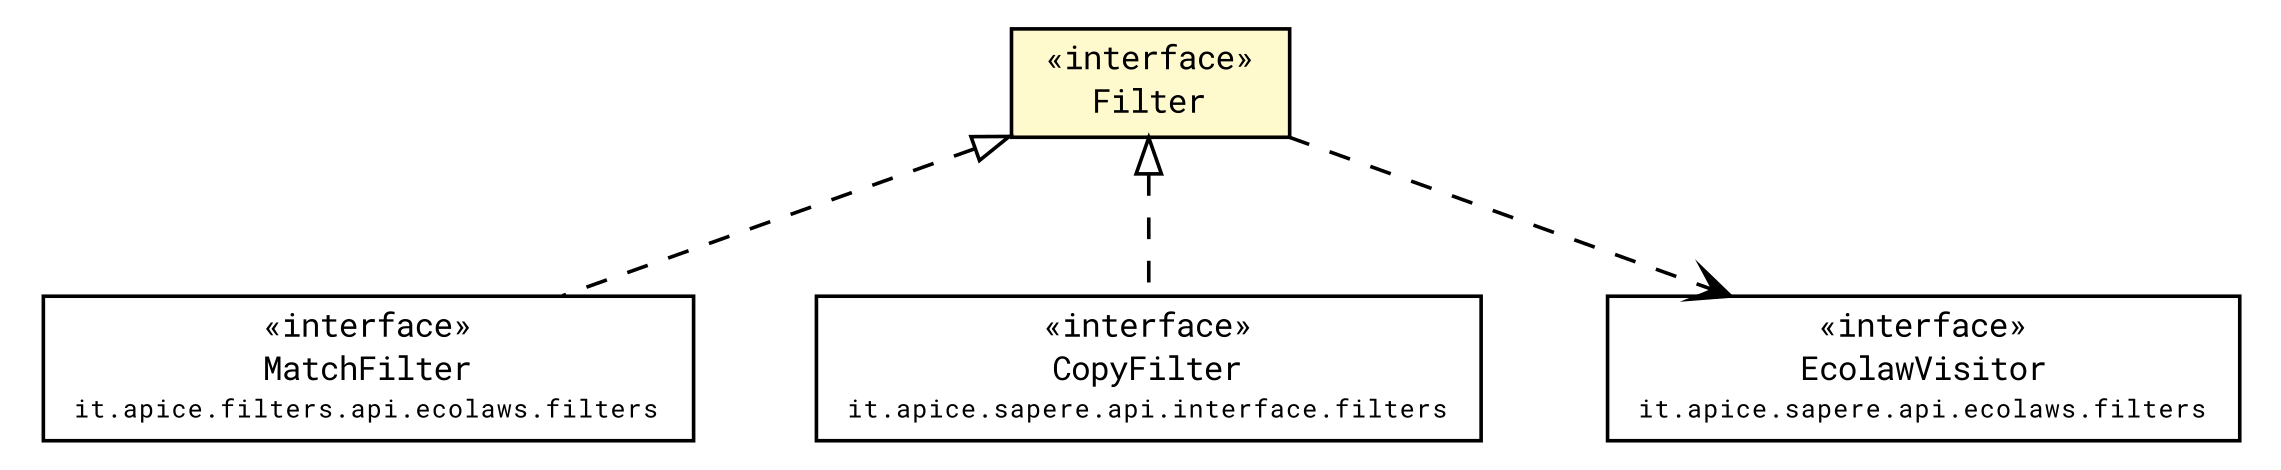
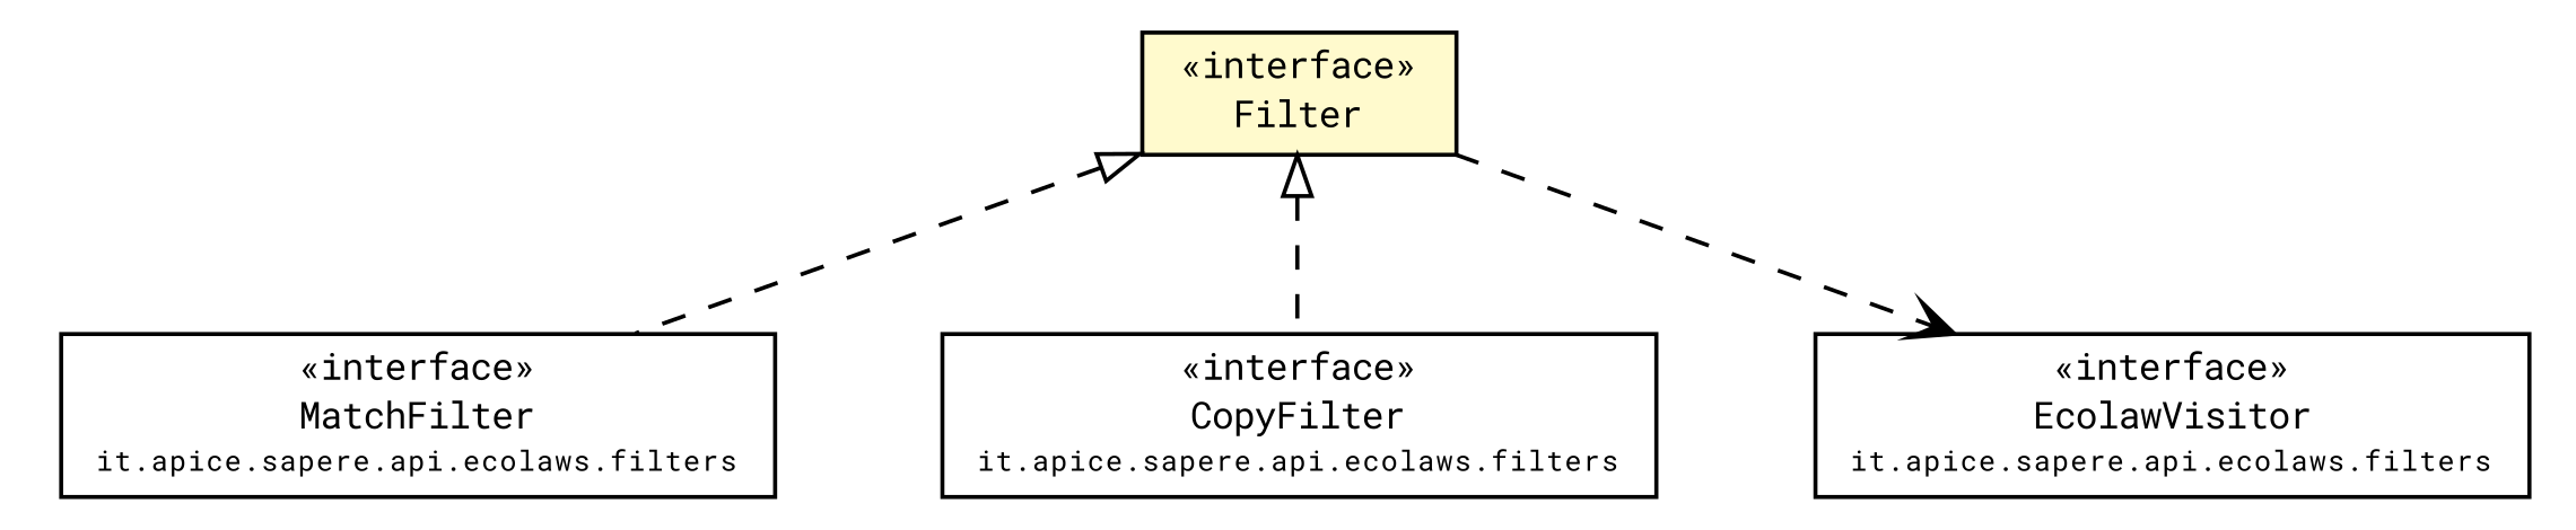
  digraph {
    fontname="Roboto Mono"
    node [fontcolor=black fontname="Roboto Mono" fontsize=9.0 shape=plaintext]
    edge [arrowtail=empty dir=back fontname="Roboto Mono" fontsize=10 headport=p labelfontname=Helvetica labelfontsize=10 style=dashed tailport=p]
    n1 [label=<<table border="0" cellborder="1" cellspacing="0" cellpadding="2" port="p" bgcolor="lemonChiffon" href="./Filter.html"> 		<tr><td><table border="0" cellspacing="0" cellpadding="1"> 			<tr><td> &laquo;interface&raquo; </td></tr> 			<tr><td> Filter </td></tr> 		</table></td></tr> 		</table>>]
-   n2 [label=<<table border="0" cellborder="1" cellspacing="0" cellpadding="2" port="p" href="./filters/MatchFilter.html"> 		<tr><td><table border="0" cellspacing="0" cellpadding="1"> 			<tr><td> &laquo;interface&raquo; </td></tr> 			<tr><td> MatchFilter </td></tr> 			<tr><td><font point-size="7.0"> it.apice.filters.api.ecolaws.filters </font></td></tr> 		</table></td></tr> 		</table>>]
-   n3 [label=<<table border="0" cellborder="1" cellspacing="0" cellpadding="2" port="p" href="./filters/CopyFilter.html"> 		<tr><td><table border="0" cellspacing="0" cellpadding="1"> 			<tr><td> &laquo;interface&raquo; </td></tr> 			<tr><td> CopyFilter </td></tr> 			<tr><td><font point-size="7.0"> it.apice.sapere.api.interface.filters </font></td></tr> 		</table></td></tr> 		</table>>]
+   n2 [label=<<table border="0" cellborder="1" cellspacing="0" cellpadding="2" port="p" href="./filters/MatchFilter.html"> 		<tr><td><table border="0" cellspacing="0" cellpadding="1"> 			<tr><td> &laquo;interface&raquo; </td></tr> 			<tr><td> MatchFilter </td></tr> 			<tr><td><font point-size="7.0"> it.apice.sapere.api.ecolaws.filters </font></td></tr> 		</table></td></tr> 		</table>>]
+   n3 [label=<<table border="0" cellborder="1" cellspacing="0" cellpadding="2" port="p" href="./filters/CopyFilter.html"> 		<tr><td><table border="0" cellspacing="0" cellpadding="1"> 			<tr><td> &laquo;interface&raquo; </td></tr> 			<tr><td> CopyFilter </td></tr> 			<tr><td><font point-size="7.0"> it.apice.sapere.api.ecolaws.filters </font></td></tr> 		</table></td></tr> 		</table>>]
    n4 [label=<<table border="0" cellborder="1" cellspacing="0" cellpadding="2" port="p" href="./visitor/EcolawVisitor.html"> 		<tr><td><table border="0" cellspacing="0" cellpadding="1"> 			<tr><td> &laquo;interface&raquo; </td></tr> 			<tr><td> EcolawVisitor </td></tr> 			<tr><td><font point-size="7.0"> it.apice.sapere.api.ecolaws.filters </font></td></tr> 		</table></td></tr> 		</table>>]
    n1 -> n2
    n1 -> n3
    n1 -> n4 [arrowhead=open color=black fontcolor=black fontsize=10.0 arrowtail="" dir=""]
  }
